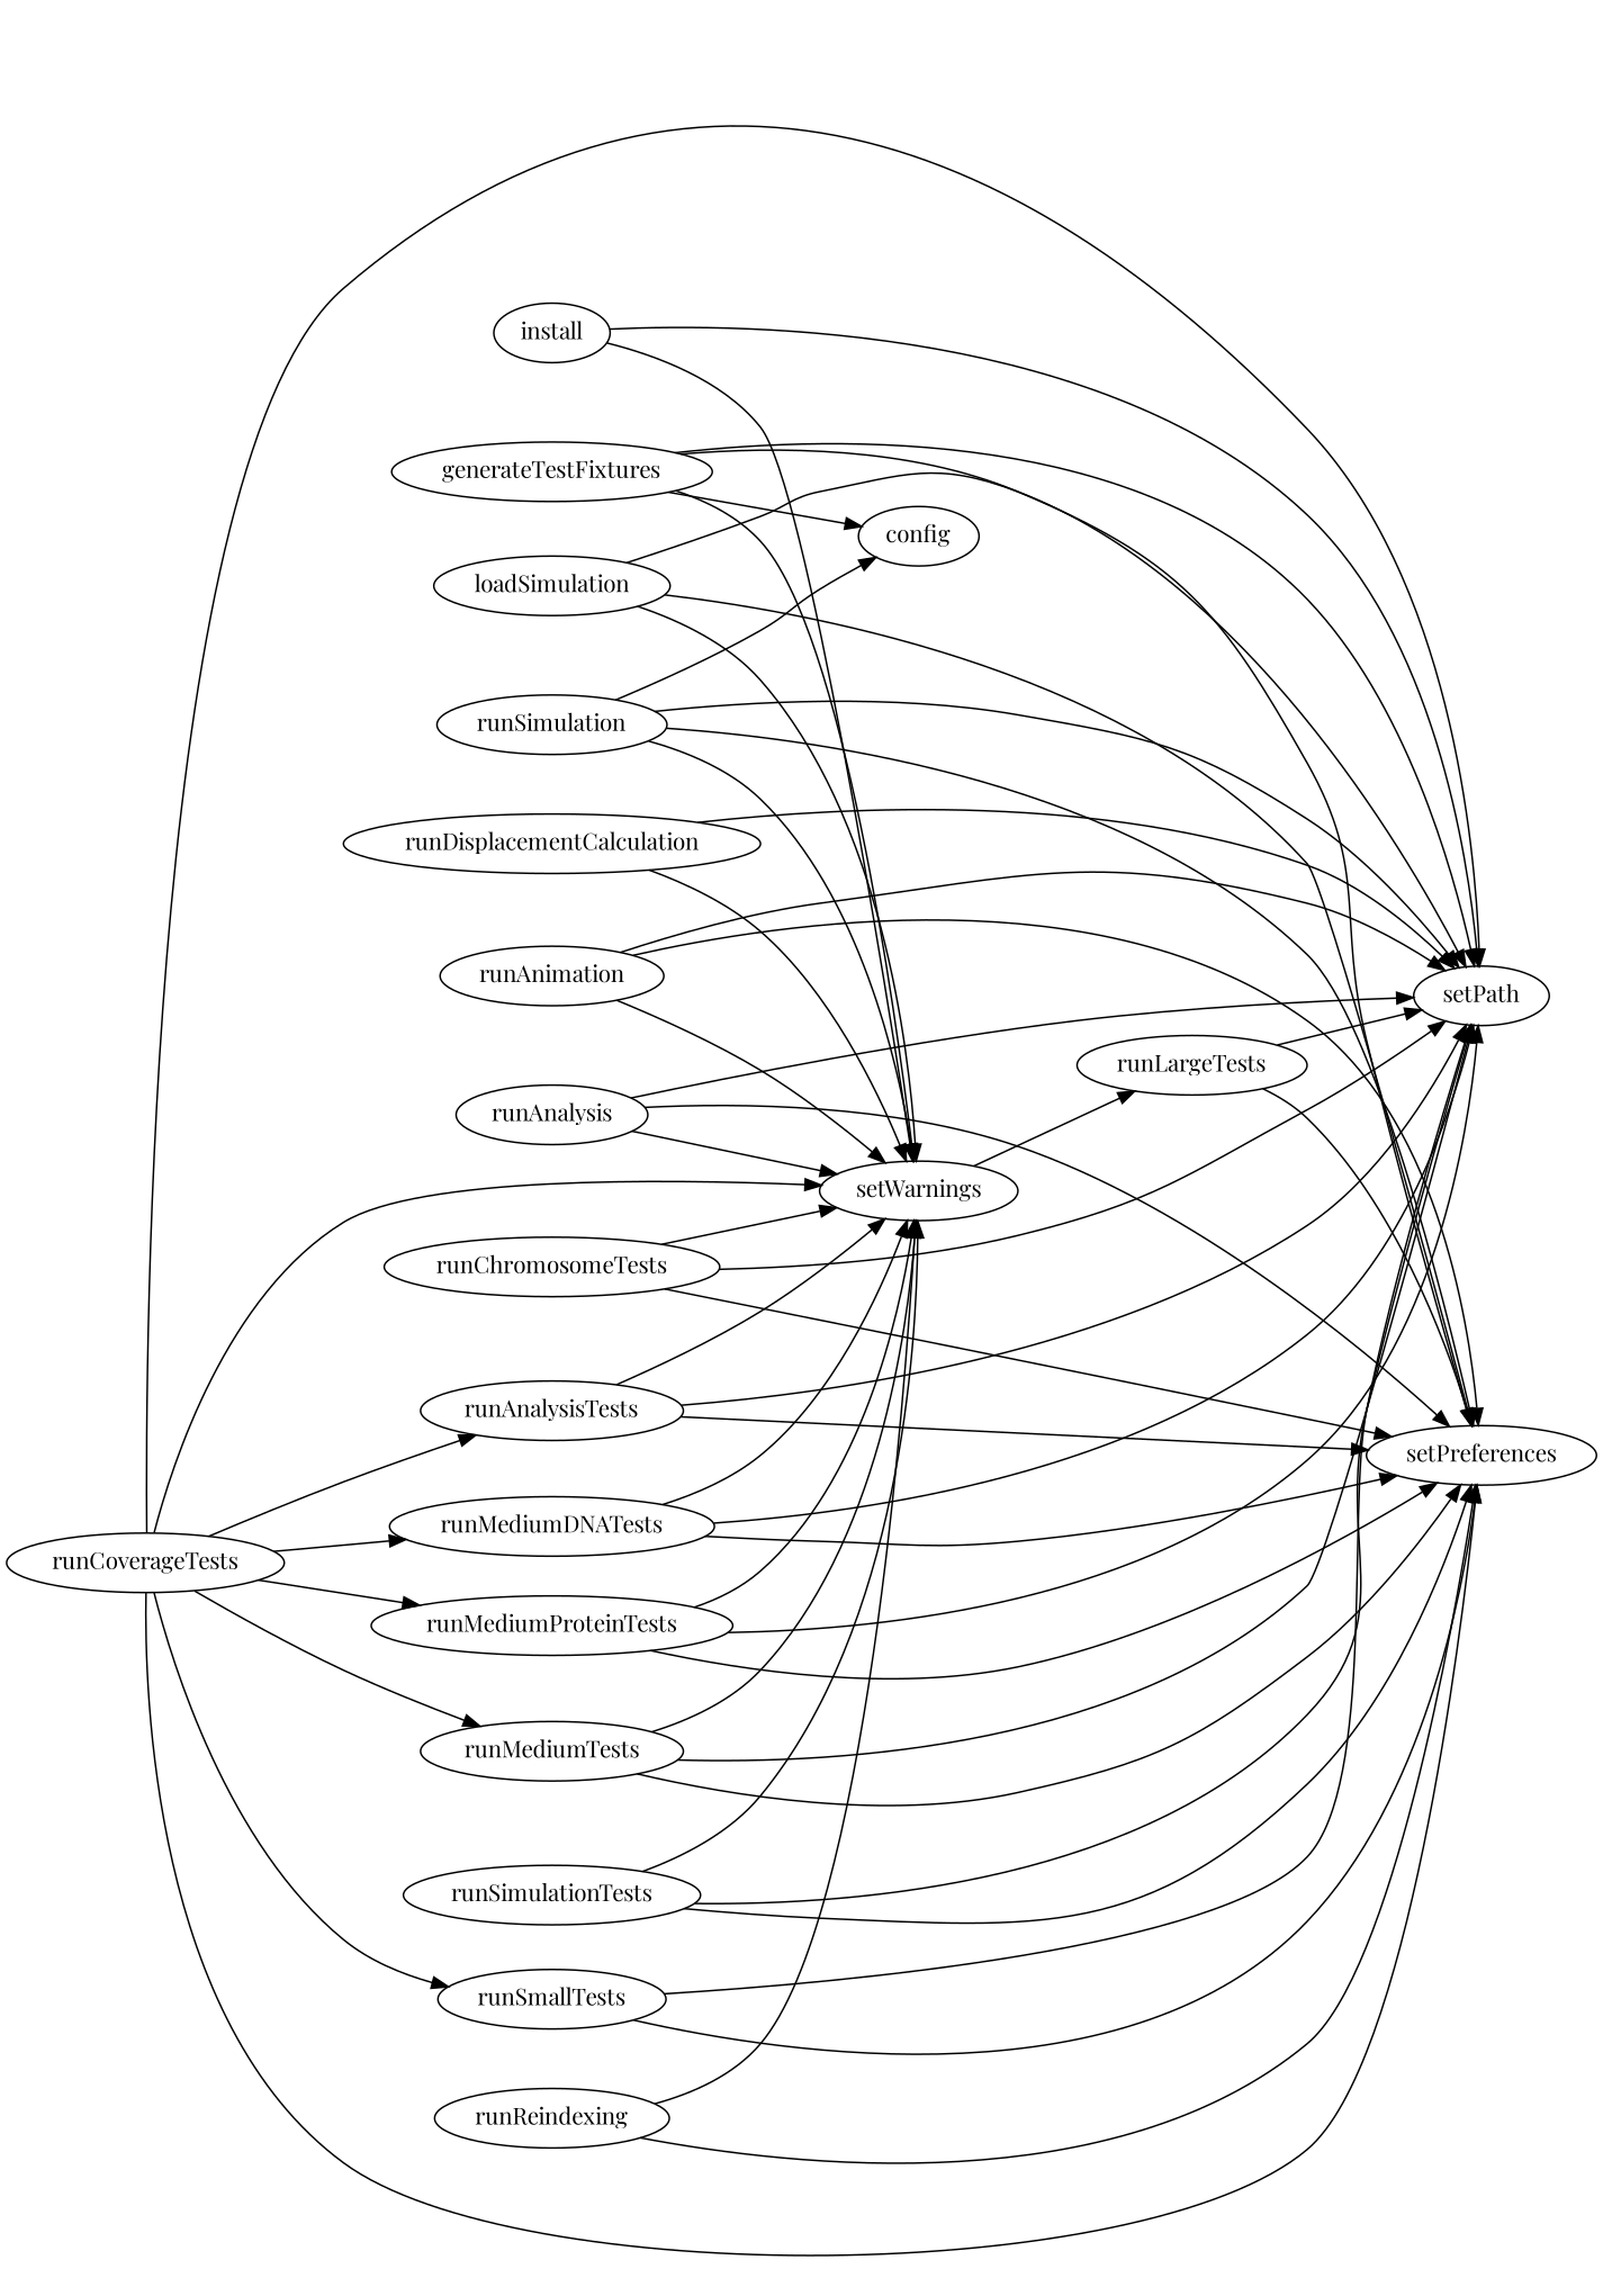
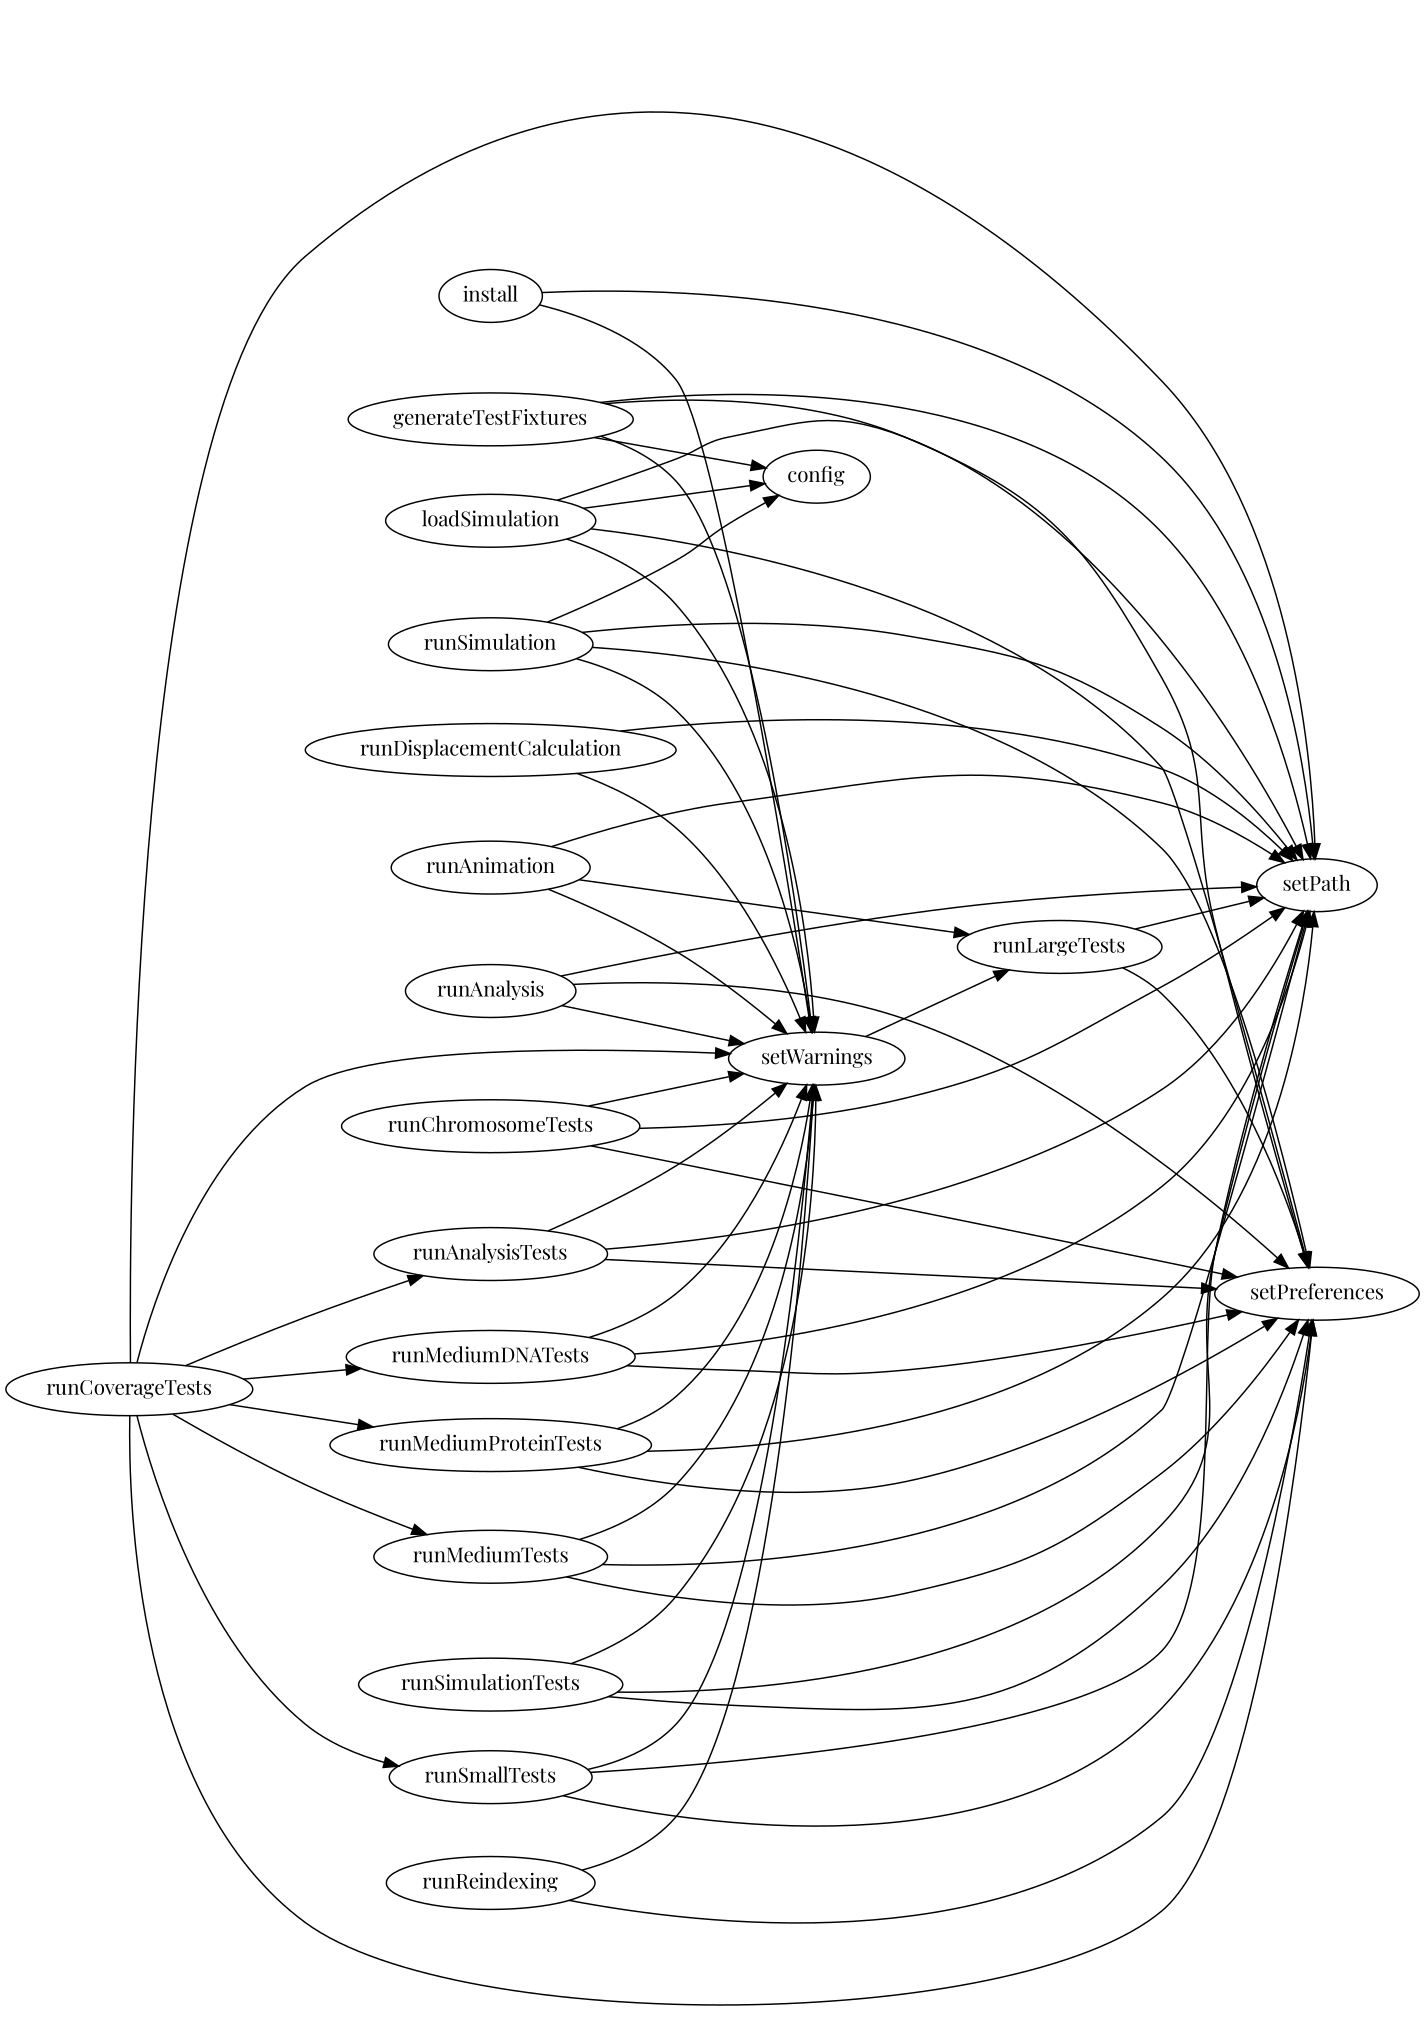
  digraph {
    fontname="Playfair Display"
    rankdir=LR
    node [fontname="Playfair Display"]
    edge [fontname="Playfair Display"]
    generateTestFixtures
    config
    setPath
    setPreferences
    setWarnings
    runLargeTests
    install
    loadSimulation
    runAnalysis
    runAnalysisTests
    runAnimation
    runChromosomeTests
    runCoverageTests
    runMediumDNATests
    runMediumProteinTests
    runMediumTests
    runSmallTests
    runDisplacementCalculation
    runReindexing
    runSimulation
    runSimulationTests
    generateTestFixtures -> config
    generateTestFixtures -> setPath
    generateTestFixtures -> setPreferences
    generateTestFixtures -> setWarnings
    setWarnings -> runLargeTests
    runLargeTests -> setPath
    runLargeTests -> setPreferences
    install -> setPath
    install -> setWarnings
+   loadSimulation -> config
    loadSimulation -> setPath
    loadSimulation -> setPreferences
    loadSimulation -> setWarnings
    runAnalysis -> setPath
    runAnalysis -> setPreferences
    runAnalysis -> setWarnings
    runAnalysisTests -> setPath
    runAnalysisTests -> setPreferences
    runAnalysisTests -> setWarnings
    runAnimation -> setPath
-   runAnimation -> setPreferences
+   runAnimation -> runLargeTests
    runAnimation -> setWarnings
    runChromosomeTests -> setPath
    runChromosomeTests -> setPreferences
    runChromosomeTests -> setWarnings
    runCoverageTests -> setPath
    runCoverageTests -> setPreferences
    runCoverageTests -> setWarnings
    runCoverageTests -> runAnalysisTests
    runCoverageTests -> runMediumDNATests
    runCoverageTests -> runMediumProteinTests
    runCoverageTests -> runMediumTests
    runCoverageTests -> runSmallTests
    runMediumDNATests -> setPath
    runMediumDNATests -> setPreferences
    runMediumDNATests -> setWarnings
    runMediumProteinTests -> setPath
    runMediumProteinTests -> setPreferences
    runMediumProteinTests -> setWarnings
    runMediumTests -> setPath
    runMediumTests -> setPreferences
    runMediumTests -> setWarnings
    runSmallTests -> setPath
    runSmallTests -> setPreferences
+   runSmallTests -> setWarnings
    runDisplacementCalculation -> setPath
    runDisplacementCalculation -> setWarnings
    runReindexing -> setPreferences
    runReindexing -> setWarnings
    runSimulation -> config
    runSimulation -> setPath
    runSimulation -> setPreferences
    runSimulation -> setWarnings
    runSimulationTests -> setPath
    runSimulationTests -> setPreferences
    runSimulationTests -> setWarnings
  }
